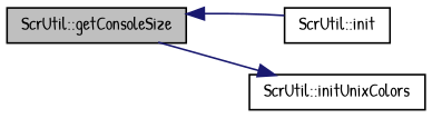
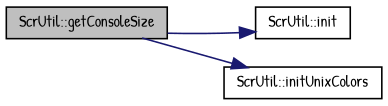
  digraph {
    fontname="Patrick Hand"
    rankdir=LR
    node [color=black fontname="Patrick Hand" fontsize=10 shape=record]
    edge [color=midnightblue fontname="Patrick Hand" fontsize=10 labelfontname=Helvetica labelfontsize=10 style=solid]
    n1 [fillcolor=grey75 fontcolor=black height=0.2 label="ScrUtil::getConsoleSize" style=filled width=0.4]
    n2 [height=0.2 label="ScrUtil::init" width=0.4]
    n3 [height=0.2 label="ScrUtil::initUnixColors" width=0.4]
-   n2 -> n1
+   n1 -> n2
    n1 -> n3
  }
